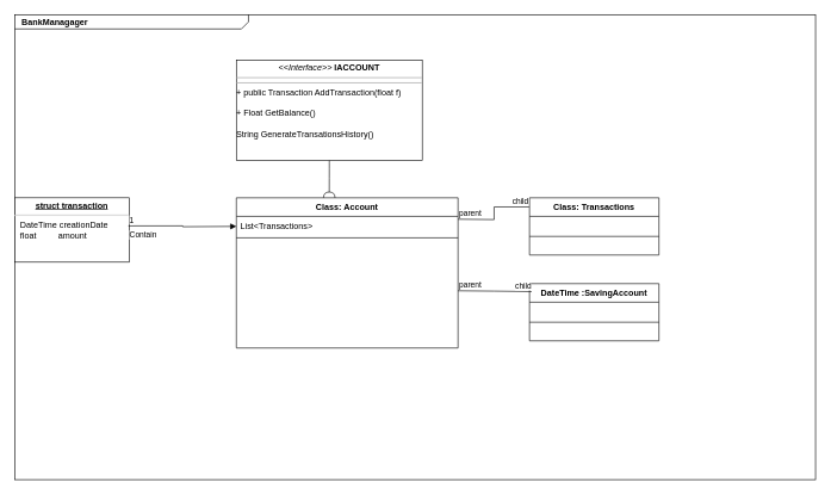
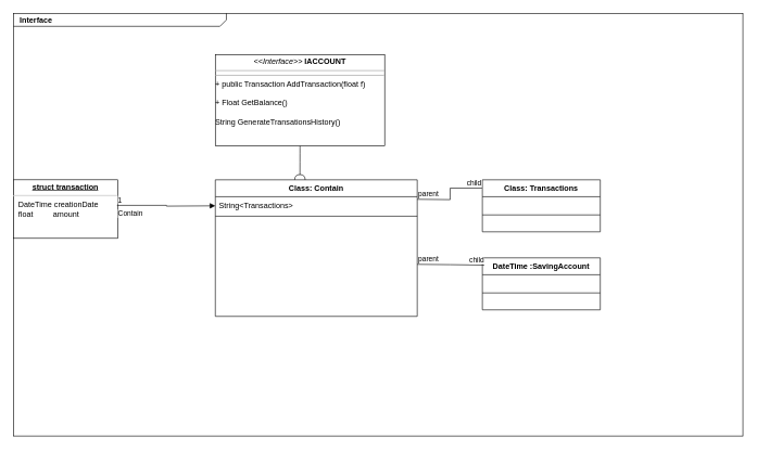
  <mxCell id="0" style=";html=1;" />
  <mxCell id="1" style=";html=1;" parent="0" />
- <mxCell id="2" value="&lt;p style=&quot;margin: 0px ; margin-top: 4px ; margin-left: 10px ; text-align: left&quot;&gt;&lt;b&gt;BankManagager&lt;/b&gt;&lt;/p&gt;" style="html=1;strokeWidth=1;shape=mxgraph.sysml.package;html=1;overflow=fill;whiteSpace=wrap;fillColor=none;gradientColor=none;fontSize=12;align=center;labelX=327.64;" parent="1" vertex="1"><mxGeometry x="20" y="20" width="1120" height="650" as="geometry" /></mxCell>
+ <mxCell id="2" value="&lt;p style=&quot;margin: 0px ; margin-top: 4px ; margin-left: 10px ; text-align: left&quot;&gt;&lt;b&gt;Interface&lt;/b&gt;&lt;/p&gt;" style="html=1;strokeWidth=1;shape=mxgraph.sysml.package;html=1;overflow=fill;whiteSpace=wrap;fillColor=none;gradientColor=none;fontSize=12;align=center;labelX=327.64;" parent="1" vertex="1"><mxGeometry x="20" y="20" width="1120" height="650" as="geometry" /></mxCell>
  <mxCell id="3" value="&lt;p style=&quot;margin:0px;margin-top:4px;text-align:center;text-decoration:underline;&quot;&gt;&lt;b&gt;struct transaction&lt;br&gt;&lt;/b&gt;&lt;/p&gt;&lt;hr&gt;&lt;p style=&quot;margin:0px;margin-left:8px;&quot;&gt;DateTime creationDate&lt;br&gt;float &lt;span style=&quot;white-space: pre;&quot;&gt;&#09;&lt;/span&gt;amount&lt;br&gt;&lt;br&gt;&lt;/p&gt;" style="verticalAlign=top;align=left;overflow=fill;fontSize=12;fontFamily=Helvetica;html=1;whiteSpace=wrap;" vertex="1" parent="1"><mxGeometry x="20" y="276" width="160" height="90" as="geometry" /></mxCell>
- <mxCell id="4" value="Class: Account" style="swimlane;fontStyle=1;align=center;verticalAlign=top;childLayout=stackLayout;horizontal=1;startSize=26;horizontalStack=0;resizeParent=1;resizeParentMax=0;resizeLast=0;collapsible=1;marginBottom=0;whiteSpace=wrap;html=1;" vertex="1" parent="1"><mxGeometry x="330" y="276" width="310" height="210" as="geometry" /></mxCell>
- <mxCell id="5" value="&lt;div&gt;List&amp;lt;Transactions&amp;gt;&lt;/div&gt;&lt;div&gt;&lt;br&gt;&lt;/div&gt;" style="text;strokeColor=none;fillColor=none;align=left;verticalAlign=top;spacingLeft=4;spacingRight=4;overflow=hidden;rotatable=0;points=[[0,0.5],[1,0.5]];portConstraint=eastwest;whiteSpace=wrap;html=1;" vertex="1" parent="4"><mxGeometry y="26" width="310" height="26" as="geometry" /></mxCell>
+ <mxCell id="4" value="Class: Contain" style="swimlane;fontStyle=1;align=center;verticalAlign=top;childLayout=stackLayout;horizontal=1;startSize=26;horizontalStack=0;resizeParent=1;resizeParentMax=0;resizeLast=0;collapsible=1;marginBottom=0;whiteSpace=wrap;html=1;" vertex="1" parent="1"><mxGeometry x="330" y="276" width="310" height="210" as="geometry" /></mxCell>
+ <mxCell id="5" value="&lt;div&gt;String&amp;lt;Transactions&amp;gt;&lt;/div&gt;&lt;div&gt;&lt;br&gt;&lt;/div&gt;" style="text;strokeColor=none;fillColor=none;align=left;verticalAlign=top;spacingLeft=4;spacingRight=4;overflow=hidden;rotatable=0;points=[[0,0.5],[1,0.5]];portConstraint=eastwest;whiteSpace=wrap;html=1;" vertex="1" parent="4"><mxGeometry y="26" width="310" height="26" as="geometry" /></mxCell>
  <mxCell id="6" value="" style="line;strokeWidth=1;fillColor=none;align=left;verticalAlign=middle;spacingTop=-1;spacingLeft=3;spacingRight=3;rotatable=0;labelPosition=right;points=[];portConstraint=eastwest;strokeColor=inherit;" vertex="1" parent="4"><mxGeometry y="52" width="310" height="8" as="geometry" /></mxCell>
  <mxCell id="7" value="&lt;br&gt;&lt;div&gt;&lt;br&gt;&lt;/div&gt;" style="text;strokeColor=none;fillColor=none;align=left;verticalAlign=top;spacingLeft=4;spacingRight=4;overflow=hidden;rotatable=0;points=[[0,0.5],[1,0.5]];portConstraint=eastwest;whiteSpace=wrap;html=1;" vertex="1" parent="4"><mxGeometry y="60" width="310" height="150" as="geometry" /></mxCell>
  <mxCell id="8" value="Class: Transactions" style="swimlane;fontStyle=1;align=center;verticalAlign=top;childLayout=stackLayout;horizontal=1;startSize=26;horizontalStack=0;resizeParent=1;resizeParentMax=0;resizeLast=0;collapsible=1;marginBottom=0;whiteSpace=wrap;html=1;" vertex="1" parent="1"><mxGeometry x="740" y="276" width="181" height="80" as="geometry" /></mxCell>
  <mxCell id="9" value="&lt;div&gt;&lt;br&gt;&lt;/div&gt;&lt;div&gt;&lt;br&gt;&lt;/div&gt;&lt;div&gt;&lt;br&gt;&lt;/div&gt;" style="text;strokeColor=none;fillColor=none;align=left;verticalAlign=top;spacingLeft=4;spacingRight=4;overflow=hidden;rotatable=0;points=[[0,0.5],[1,0.5]];portConstraint=eastwest;whiteSpace=wrap;html=1;" vertex="1" parent="8"><mxGeometry y="26" width="181" height="24" as="geometry" /></mxCell>
  <mxCell id="10" value="" style="line;strokeWidth=1;fillColor=none;align=left;verticalAlign=middle;spacingTop=-1;spacingLeft=3;spacingRight=3;rotatable=0;labelPosition=right;points=[];portConstraint=eastwest;strokeColor=inherit;" vertex="1" parent="8"><mxGeometry y="50" width="181" height="8" as="geometry" /></mxCell>
  <mxCell id="11" value="&lt;div&gt;&lt;br&gt;&lt;/div&gt;&lt;div&gt;&lt;br&gt;&lt;/div&gt;&lt;div&gt;&lt;br&gt;&lt;/div&gt;" style="text;strokeColor=none;fillColor=none;align=left;verticalAlign=top;spacingLeft=4;spacingRight=4;overflow=hidden;rotatable=0;points=[[0,0.5],[1,0.5]];portConstraint=eastwest;whiteSpace=wrap;html=1;" vertex="1" parent="8"><mxGeometry y="58" width="181" height="22" as="geometry" /></mxCell>
  <mxCell id="12" value="&lt;p style=&quot;margin:0px;margin-top:4px;text-align:center;&quot;&gt;&lt;i&gt;&amp;lt;&amp;lt;Interface&amp;gt;&amp;gt;&lt;/i&gt;&lt;b&gt; IACCOUNT&lt;/b&gt;&lt;br&gt;&lt;b&gt;&lt;/b&gt;&lt;/p&gt;&lt;hr size=&quot;1&quot;&gt;&lt;hr size=&quot;1&quot;&gt;&lt;div&gt;+ public Transaction AddTransaction(float f) &lt;br&gt;&lt;/div&gt;&lt;div&gt;&lt;br&gt;&lt;/div&gt;&lt;div&gt;+ Float GetBalance()&lt;/div&gt;&lt;div&gt;&lt;br&gt;&lt;/div&gt;String GenerateTransationsHistory()&lt;p style=&quot;margin:0px;margin-left:4px;&quot;&gt;&lt;/p&gt;" style="verticalAlign=top;align=left;overflow=fill;fontSize=12;fontFamily=Helvetica;html=1;whiteSpace=wrap;" vertex="1" parent="1"><mxGeometry x="330" y="84" width="260" height="140" as="geometry" /></mxCell>
  <mxCell id="13" value="" style="endArrow=none;html=1;edgeStyle=orthogonalEdgeStyle;rounded=0;entryX=-0.003;entryY=0.16;entryDx=0;entryDy=0;entryPerimeter=0;" edge="1" parent="1" target="8"><mxGeometry relative="1" as="geometry"><mxPoint x="640" y="306" as="sourcePoint" /><mxPoint x="800" y="306" as="targetPoint" /></mxGeometry></mxCell>
  <mxCell id="14" value="parent" style="edgeLabel;resizable=0;html=1;align=left;verticalAlign=bottom;" connectable="0" vertex="1" parent="13"><mxGeometry x="-1" relative="1" as="geometry" /></mxCell>
  <mxCell id="15" value="child" style="edgeLabel;resizable=0;html=1;align=right;verticalAlign=bottom;" connectable="0" vertex="1" parent="13"><mxGeometry x="1" relative="1" as="geometry" /></mxCell>
  <mxCell id="16" value="DateTime :SavingAccount" style="swimlane;fontStyle=1;align=center;verticalAlign=top;childLayout=stackLayout;horizontal=1;startSize=26;horizontalStack=0;resizeParent=1;resizeParentMax=0;resizeLast=0;collapsible=1;marginBottom=0;whiteSpace=wrap;html=1;" vertex="1" parent="1"><mxGeometry x="740" y="396" width="181" height="80" as="geometry" /></mxCell>
  <mxCell id="17" value="&lt;div&gt;&lt;br&gt;&lt;/div&gt;&lt;div&gt;&lt;br&gt;&lt;/div&gt;&lt;div&gt;&lt;br&gt;&lt;/div&gt;" style="text;strokeColor=none;fillColor=none;align=left;verticalAlign=top;spacingLeft=4;spacingRight=4;overflow=hidden;rotatable=0;points=[[0,0.5],[1,0.5]];portConstraint=eastwest;whiteSpace=wrap;html=1;" vertex="1" parent="16"><mxGeometry y="26" width="181" height="24" as="geometry" /></mxCell>
  <mxCell id="18" value="" style="line;strokeWidth=1;fillColor=none;align=left;verticalAlign=middle;spacingTop=-1;spacingLeft=3;spacingRight=3;rotatable=0;labelPosition=right;points=[];portConstraint=eastwest;strokeColor=inherit;" vertex="1" parent="16"><mxGeometry y="50" width="181" height="8" as="geometry" /></mxCell>
  <mxCell id="19" value="&lt;div&gt;&lt;br&gt;&lt;/div&gt;&lt;div&gt;&lt;br&gt;&lt;/div&gt;&lt;div&gt;&lt;br&gt;&lt;/div&gt;" style="text;strokeColor=none;fillColor=none;align=left;verticalAlign=top;spacingLeft=4;spacingRight=4;overflow=hidden;rotatable=0;points=[[0,0.5],[1,0.5]];portConstraint=eastwest;whiteSpace=wrap;html=1;" vertex="1" parent="16"><mxGeometry y="58" width="181" height="22" as="geometry" /></mxCell>
  <mxCell id="20" value="" style="endArrow=none;html=1;edgeStyle=orthogonalEdgeStyle;rounded=0;entryX=0.016;entryY=0.14;entryDx=0;entryDy=0;entryPerimeter=0;" edge="1" parent="1" target="16"><mxGeometry relative="1" as="geometry"><mxPoint x="640" y="406" as="sourcePoint" /><mxPoint x="800" y="406" as="targetPoint" /></mxGeometry></mxCell>
  <mxCell id="21" value="parent" style="edgeLabel;resizable=0;html=1;align=left;verticalAlign=bottom;" connectable="0" vertex="1" parent="20"><mxGeometry x="-1" relative="1" as="geometry" /></mxCell>
  <mxCell id="22" value="child" style="edgeLabel;resizable=0;html=1;align=right;verticalAlign=bottom;" connectable="0" vertex="1" parent="20"><mxGeometry x="1" relative="1" as="geometry" /></mxCell>
  <mxCell id="23" value="" style="rounded=0;orthogonalLoop=1;jettySize=auto;html=1;endArrow=halfCircle;endFill=0;endSize=6;strokeWidth=1;sketch=0;fontSize=12;curved=1;exitX=0.5;exitY=1;exitDx=0;exitDy=0;entryX=0.419;entryY=0;entryDx=0;entryDy=0;entryPerimeter=0;" edge="1" target="4" parent="1" source="12"><mxGeometry relative="1" as="geometry"><mxPoint x="415" y="261" as="sourcePoint" /><Array as="points" /></mxGeometry></mxCell>
  <mxCell id="24" value="" style="ellipse;whiteSpace=wrap;html=1;align=center;aspect=fixed;fillColor=none;strokeColor=none;resizable=0;perimeter=centerPerimeter;rotatable=0;allowArrows=0;points=[];outlineConnect=1;" vertex="1" parent="1"><mxGeometry x="390" y="256" width="10" height="10" as="geometry" /></mxCell>
  <mxCell id="25" value="Contain" style="endArrow=block;endFill=1;html=1;edgeStyle=orthogonalEdgeStyle;align=left;verticalAlign=top;rounded=0;exitX=0.994;exitY=0.437;exitDx=0;exitDy=0;exitPerimeter=0;" edge="1" parent="1" source="3"><mxGeometry x="-1" relative="1" as="geometry"><mxPoint x="190" y="316" as="sourcePoint" /><mxPoint x="330" y="316" as="targetPoint" /></mxGeometry></mxCell>
  <mxCell id="26" value="1" style="edgeLabel;resizable=0;html=1;align=left;verticalAlign=bottom;" connectable="0" vertex="1" parent="25"><mxGeometry x="-1" relative="1" as="geometry" /></mxCell>
